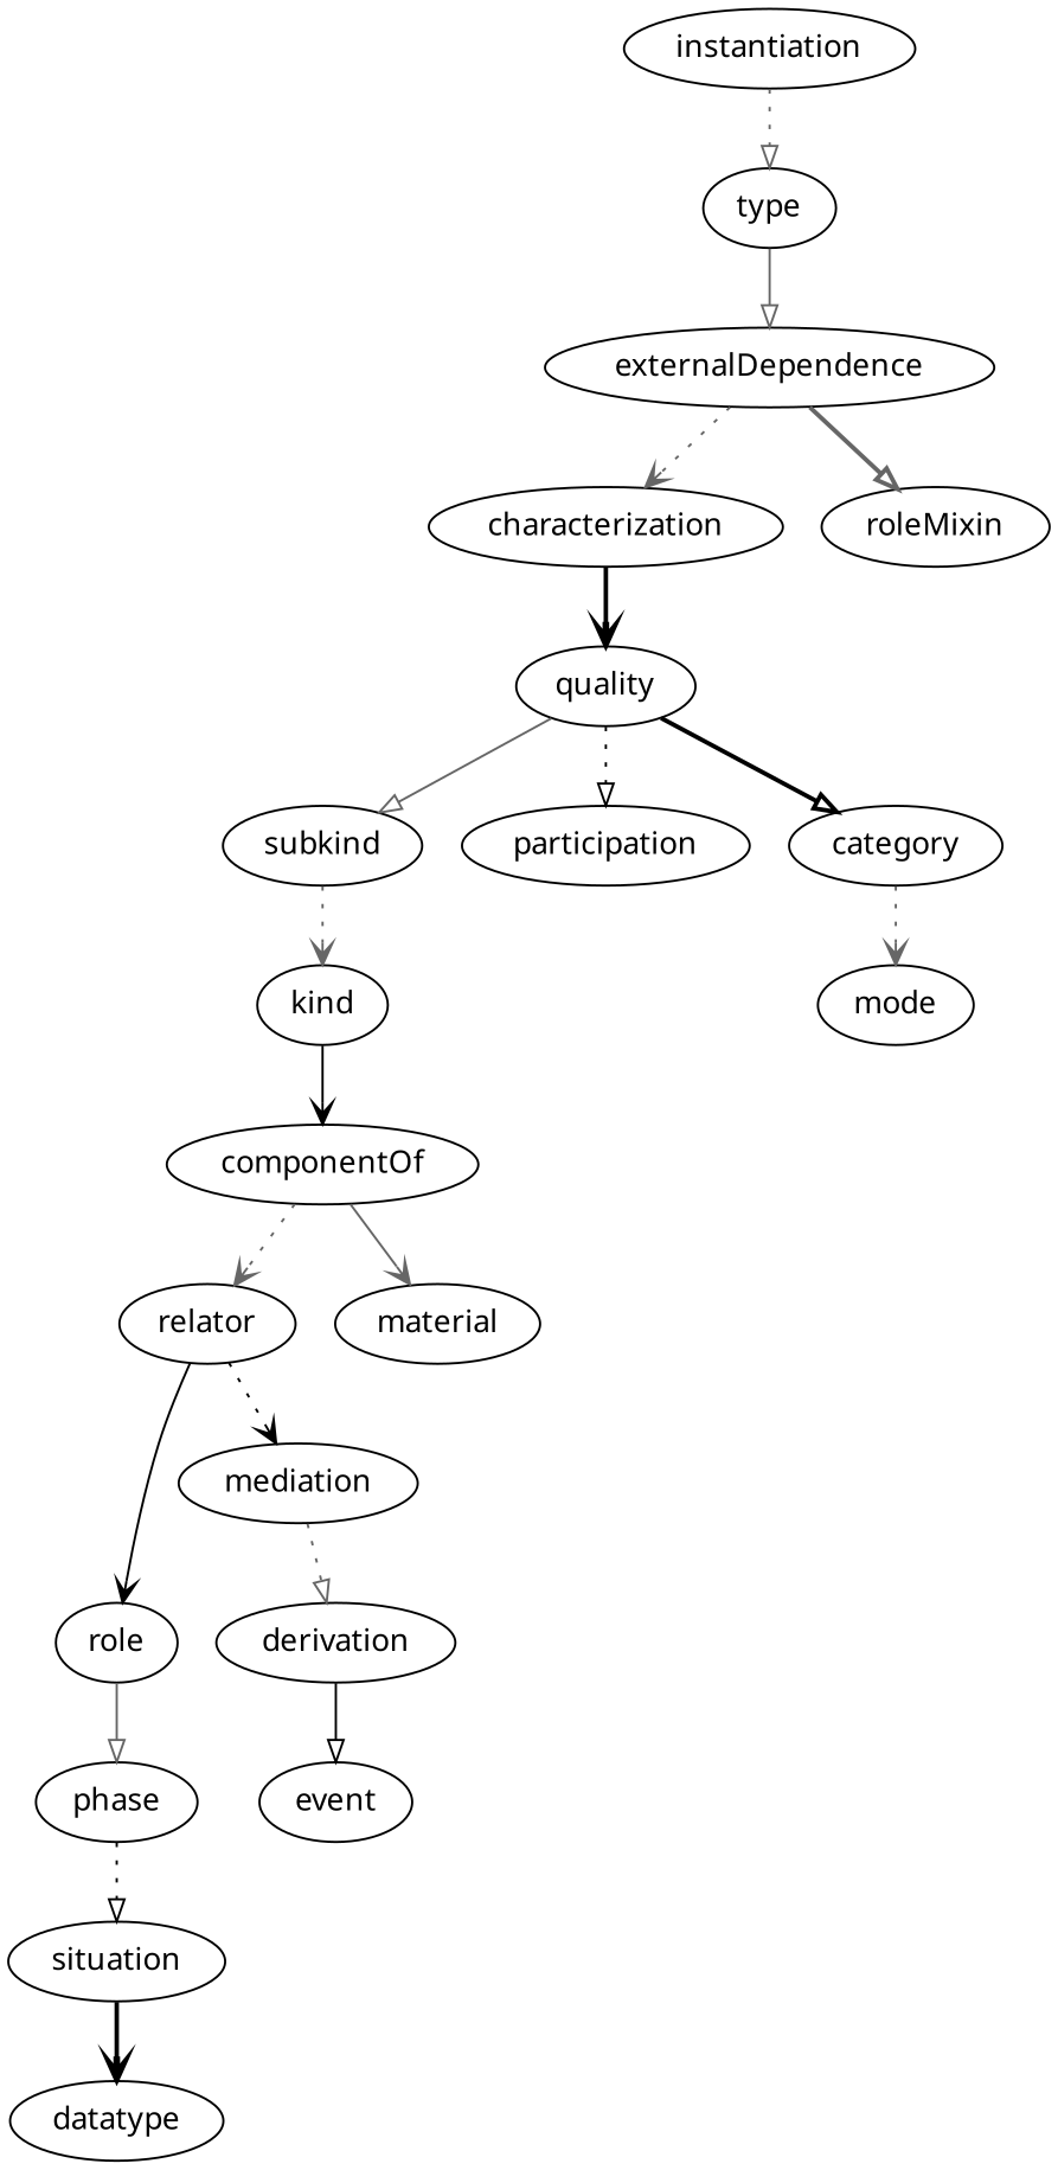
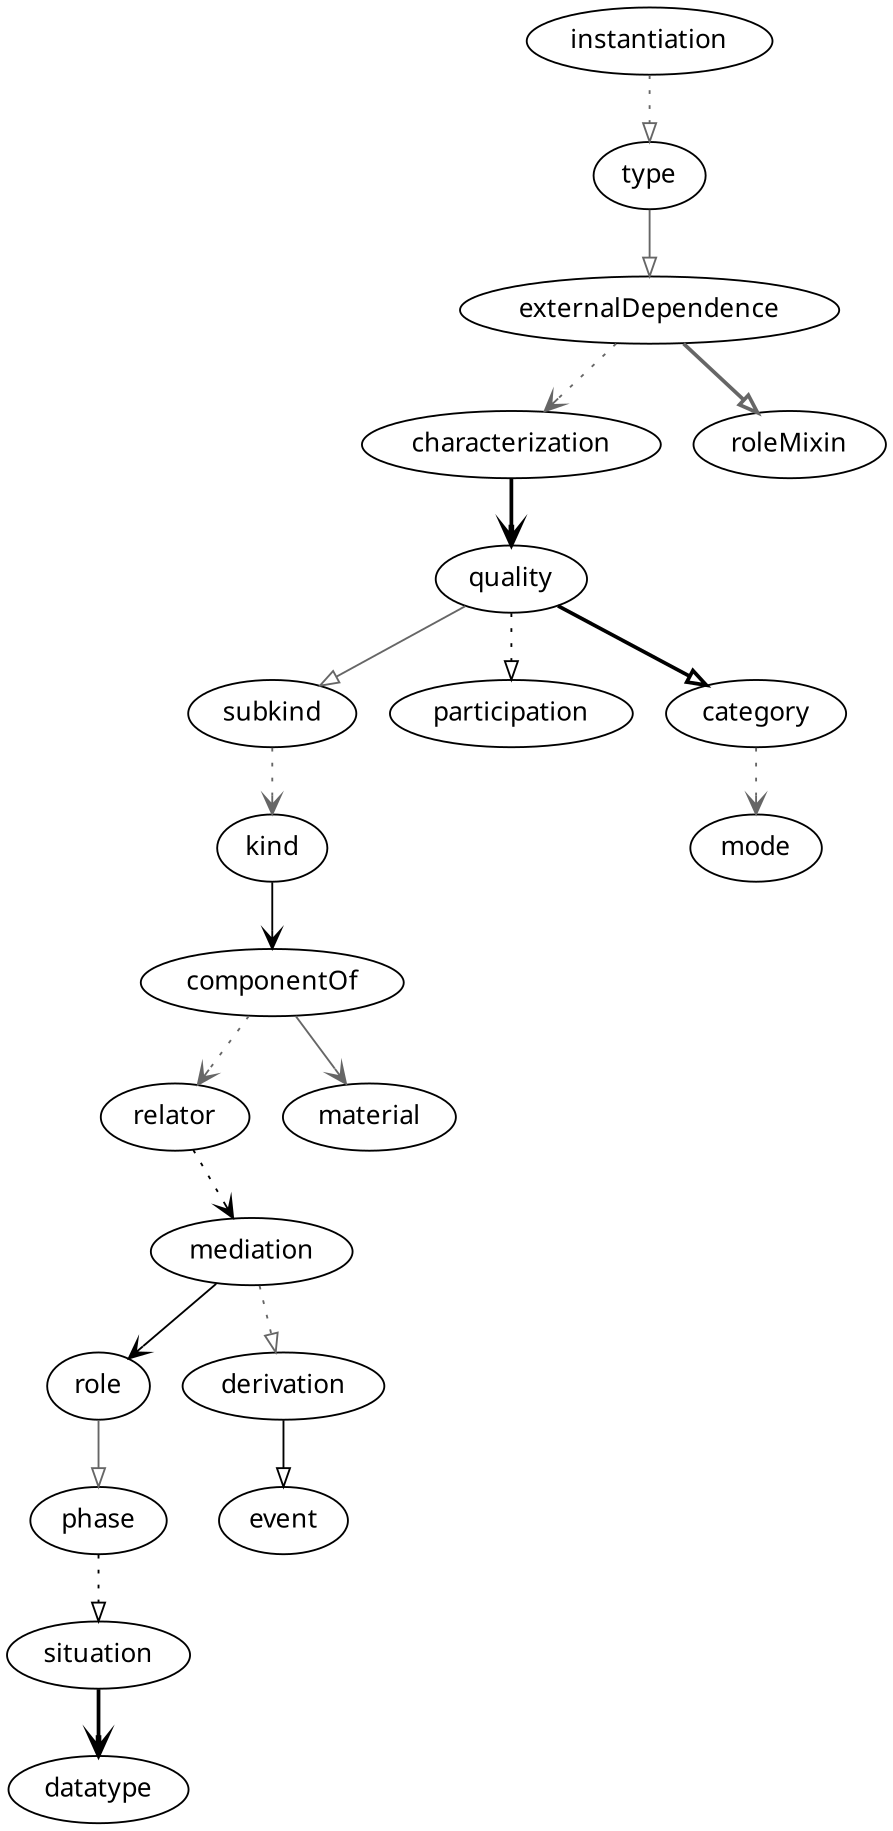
  strict digraph {
    fontname="Noto Sans"
    node [fontname="Noto Sans"]
    edge [arrowhead=onormal color=gray40 fontname="Noto Sans" style=dotted]
    instantiation
    type
    externalDependence
    characterization
    roleMixin
    quality
    subkind
    participation
    category
    kind
    mode
    componentOf
    relator
    material
    mediation
    role
    derivation
    phase
    event
    situation
    datatype
    instantiation -> type
    type -> externalDependence [style=solid]
    externalDependence -> characterization [arrowhead=vee]
    externalDependence -> roleMixin [style=bold]
    characterization -> quality [arrowhead=vee color=black style=bold]
    quality -> subkind [style=solid]
    quality -> participation [color=black]
    quality -> category [color=black style=bold]
    subkind -> kind [arrowhead=vee]
    category -> mode [arrowhead=vee]
    kind -> componentOf [arrowhead=vee color=black style=solid]
    componentOf -> relator [arrowhead=vee]
    componentOf -> material [arrowhead=vee style=solid]
    relator -> mediation [arrowhead=vee color=black]
-   relator -> role [arrowhead=vee color=black style=solid]
+   mediation -> role [arrowhead=vee color=black style=solid]
    mediation -> derivation
    role -> phase [style=solid]
    derivation -> event [color=black style=solid]
    phase -> situation [color=black]
    situation -> datatype [arrowhead=vee color=black style=bold]
  }
